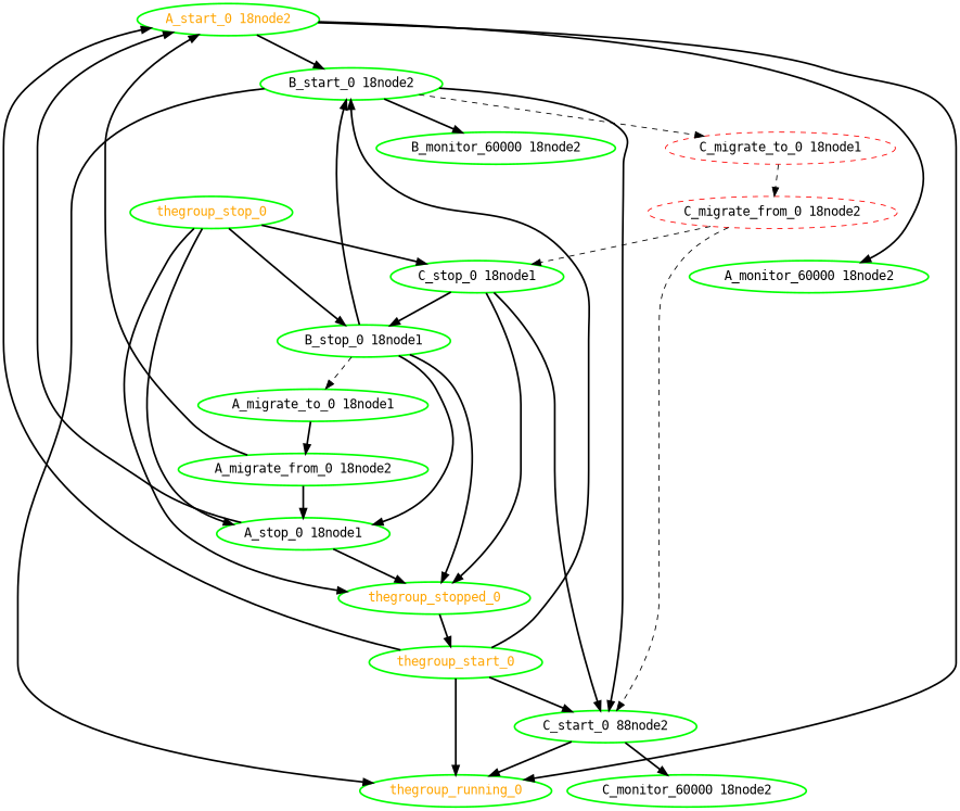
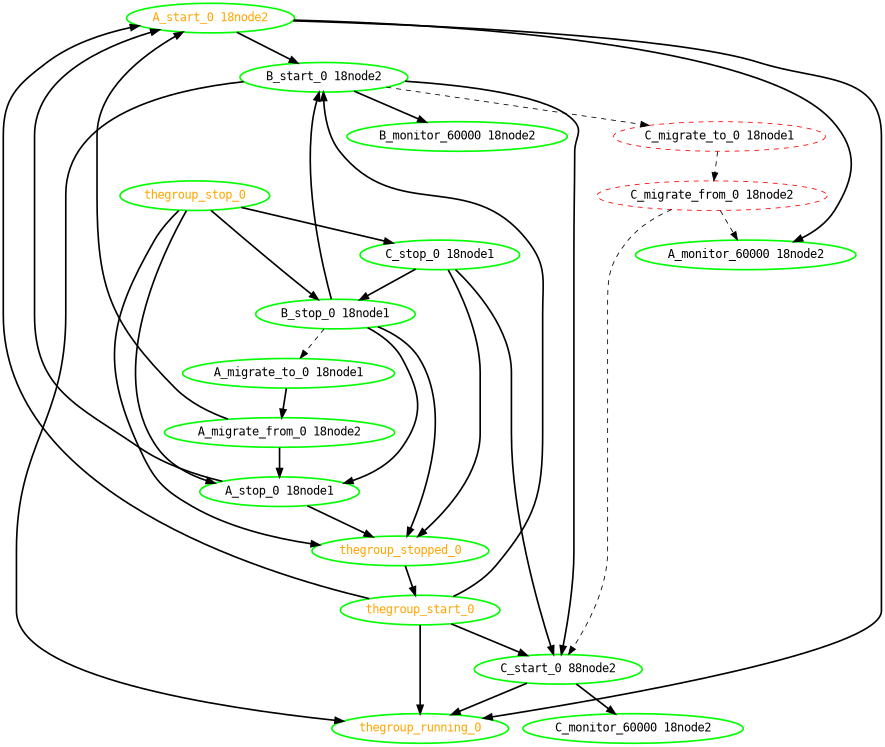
  digraph {
    fontname="DejaVu Sans Mono"
    node [color=green fontcolor=black fontname="DejaVu Sans Mono" style=bold]
    edge [fontname="DejaVu Sans Mono" style=bold]
    "A_start_0 18node2" [fontcolor=orange]
    "A_migrate_from_0 18node2"
    "A_stop_0 18node1"
    "A_monitor_60000 18node2"
    "B_start_0 18node2"
    thegroup_running_0 [fontcolor=orange]
    thegroup_stopped_0 [fontcolor=orange]
    "B_monitor_60000 18node2"
    "C_migrate_to_0 18node1" [color=red style=dashed]
    n10 [label="C_start_0 88node2"]
    thegroup_start_0 [fontcolor=orange]
    "A_migrate_to_0 18node1"
    "C_migrate_from_0 18node2" [color=red style=dashed]
    "C_monitor_60000 18node2"
    "C_stop_0 18node1"
    "B_stop_0 18node1"
    thegroup_stop_0 [fontcolor=orange]
    "A_start_0 18node2" -> "A_monitor_60000 18node2"
    "A_start_0 18node2" -> "B_start_0 18node2"
    "A_start_0 18node2" -> thegroup_running_0
    "A_migrate_from_0 18node2" -> "A_start_0 18node2"
    "A_migrate_from_0 18node2" -> "A_stop_0 18node1"
    "A_stop_0 18node1" -> "A_start_0 18node2"
    "A_stop_0 18node1" -> thegroup_stopped_0
    "B_start_0 18node2" -> thegroup_running_0
    "B_start_0 18node2" -> "B_monitor_60000 18node2"
    "B_start_0 18node2" -> "C_migrate_to_0 18node1" [style=dashed]
    "B_start_0 18node2" -> n10
    thegroup_stopped_0 -> thegroup_start_0
    "C_migrate_to_0 18node1" -> "C_migrate_from_0 18node2" [style=dashed]
    n10 -> thegroup_running_0
    n10 -> "C_monitor_60000 18node2"
    thegroup_start_0 -> "A_start_0 18node2"
    thegroup_start_0 -> "B_start_0 18node2"
    thegroup_start_0 -> thegroup_running_0
    thegroup_start_0 -> n10
    "A_migrate_to_0 18node1" -> "A_migrate_from_0 18node2"
    "C_migrate_from_0 18node2" -> n10 [style=dashed]
-   "C_migrate_from_0 18node2" -> "C_stop_0 18node1" [style=dashed]
+   "C_migrate_from_0 18node2" -> "A_monitor_60000 18node2" [style=dashed]
    "C_stop_0 18node1" -> thegroup_stopped_0
    "C_stop_0 18node1" -> n10
    "C_stop_0 18node1" -> "B_stop_0 18node1"
    "B_stop_0 18node1" -> "A_stop_0 18node1"
    "B_stop_0 18node1" -> "B_start_0 18node2"
    "B_stop_0 18node1" -> thegroup_stopped_0
    "B_stop_0 18node1" -> "A_migrate_to_0 18node1" [style=dashed]
    thegroup_stop_0 -> "A_stop_0 18node1"
    thegroup_stop_0 -> thegroup_stopped_0
    thegroup_stop_0 -> "C_stop_0 18node1"
    thegroup_stop_0 -> "B_stop_0 18node1"
  }
